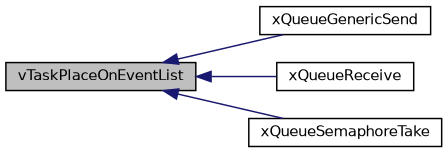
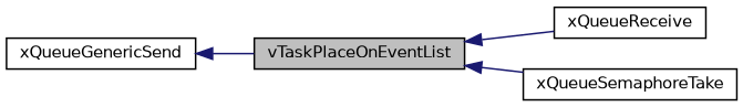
  digraph {
    rankdir=LR
    node [color=black fillcolor=white fontname=Helvetica fontsize=10 shape=record style=filled]
    edge [color=midnightblue dir=back fontname=Helvetica fontsize=10 labelfontname=Helvetica labelfontsize=10 style=solid]
    n1 [fillcolor=grey75 fontcolor=black height=0.2 label=vTaskPlaceOnEventList width=0.4]
    n2 [height=0.2 label=xQueueGenericSend width=0.4]
    n3 [height=0.2 label=xQueueReceive width=0.4]
    n4 [height=0.2 label=xQueueSemaphoreTake width=0.4]
-   n1 -> n2
+   n2 -> n1
    n1 -> n3
    n1 -> n4
  }
